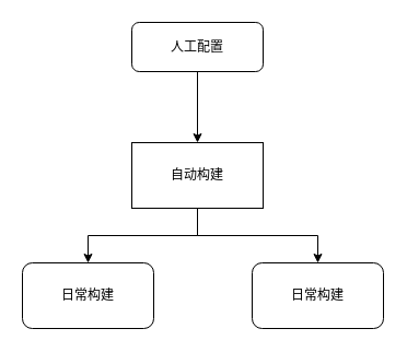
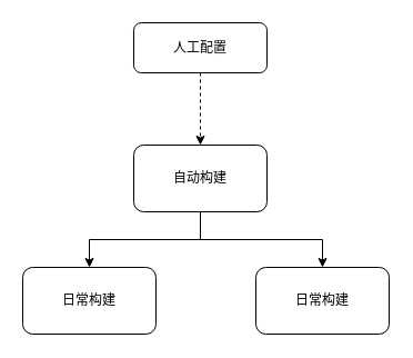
  <mxCell id="0" />
  <mxCell id="1" parent="0" />
- <mxCell id="2" value="" style="edgeStyle=orthogonalEdgeStyle;rounded=0;orthogonalLoop=1;jettySize=auto;html=1;" edge="1" parent="1" source="3" target="6"><mxGeometry relative="1" as="geometry" /></mxCell>
+ <mxCell id="2" value="" style="edgeStyle=orthogonalEdgeStyle;rounded=0;orthogonalLoop=1;jettySize=auto;html=1;dashed=1;" edge="1" parent="1" source="3" target="6"><mxGeometry relative="1" as="geometry" /></mxCell>
  <mxCell id="3" value="人工配置" style="rounded=1;whiteSpace=wrap;html=1;" parent="1" vertex="1"><mxGeometry x="120" y="20" width="120" height="45" as="geometry" /></mxCell>
  <mxCell id="4" value="" style="edgeStyle=orthogonalEdgeStyle;rounded=0;orthogonalLoop=1;jettySize=auto;html=1;entryX=0.5;entryY=0;entryDx=0;entryDy=0;" edge="1" parent="1" source="6" target="8"><mxGeometry relative="1" as="geometry"><mxPoint x="180" y="270" as="targetPoint" /></mxGeometry></mxCell>
  <mxCell id="5" value="" style="edgeStyle=orthogonalEdgeStyle;rounded=0;orthogonalLoop=1;jettySize=auto;html=1;entryX=0.5;entryY=0;entryDx=0;entryDy=0;" edge="1" parent="1" source="6" target="7"><mxGeometry relative="1" as="geometry"><mxPoint x="180" y="270" as="targetPoint" /></mxGeometry></mxCell>
- <mxCell id="6" value="自动构建" style="whiteSpace=wrap;html=1;rounded=0;" parent="1" vertex="1"><mxGeometry x="120" y="130" width="120" height="60" as="geometry" /></mxCell>
+ <mxCell id="6" value="自动构建" style="rounded=1;whiteSpace=wrap;html=1;" parent="1" vertex="1"><mxGeometry x="120" y="130" width="120" height="60" as="geometry" /></mxCell>
  <mxCell id="7" value="日常构建" style="rounded=1;whiteSpace=wrap;html=1;" parent="1" vertex="1"><mxGeometry x="20" y="240" width="120" height="60" as="geometry" /></mxCell>
  <mxCell id="8" value="日常构建" style="rounded=1;whiteSpace=wrap;html=1;" vertex="1" parent="1"><mxGeometry x="230" y="240" width="120" height="60" as="geometry" /></mxCell>
